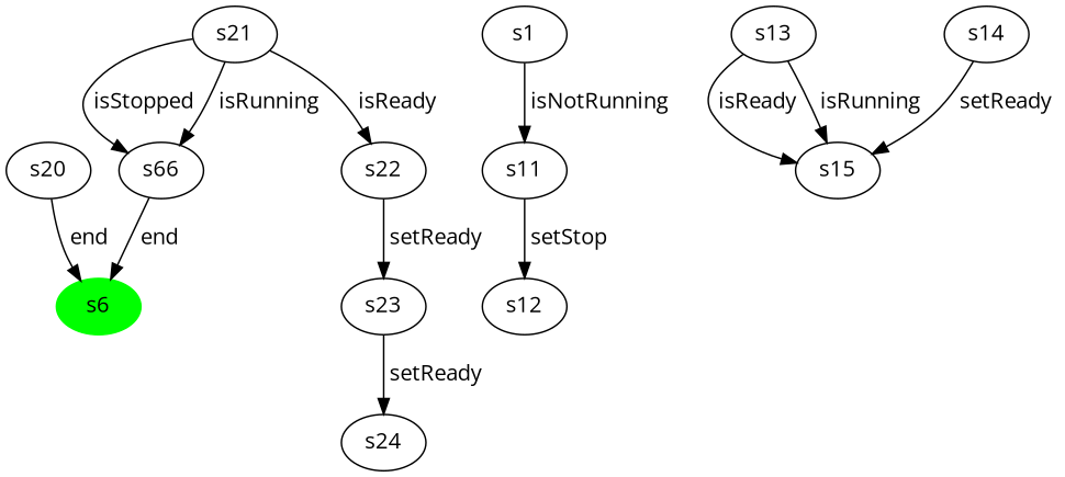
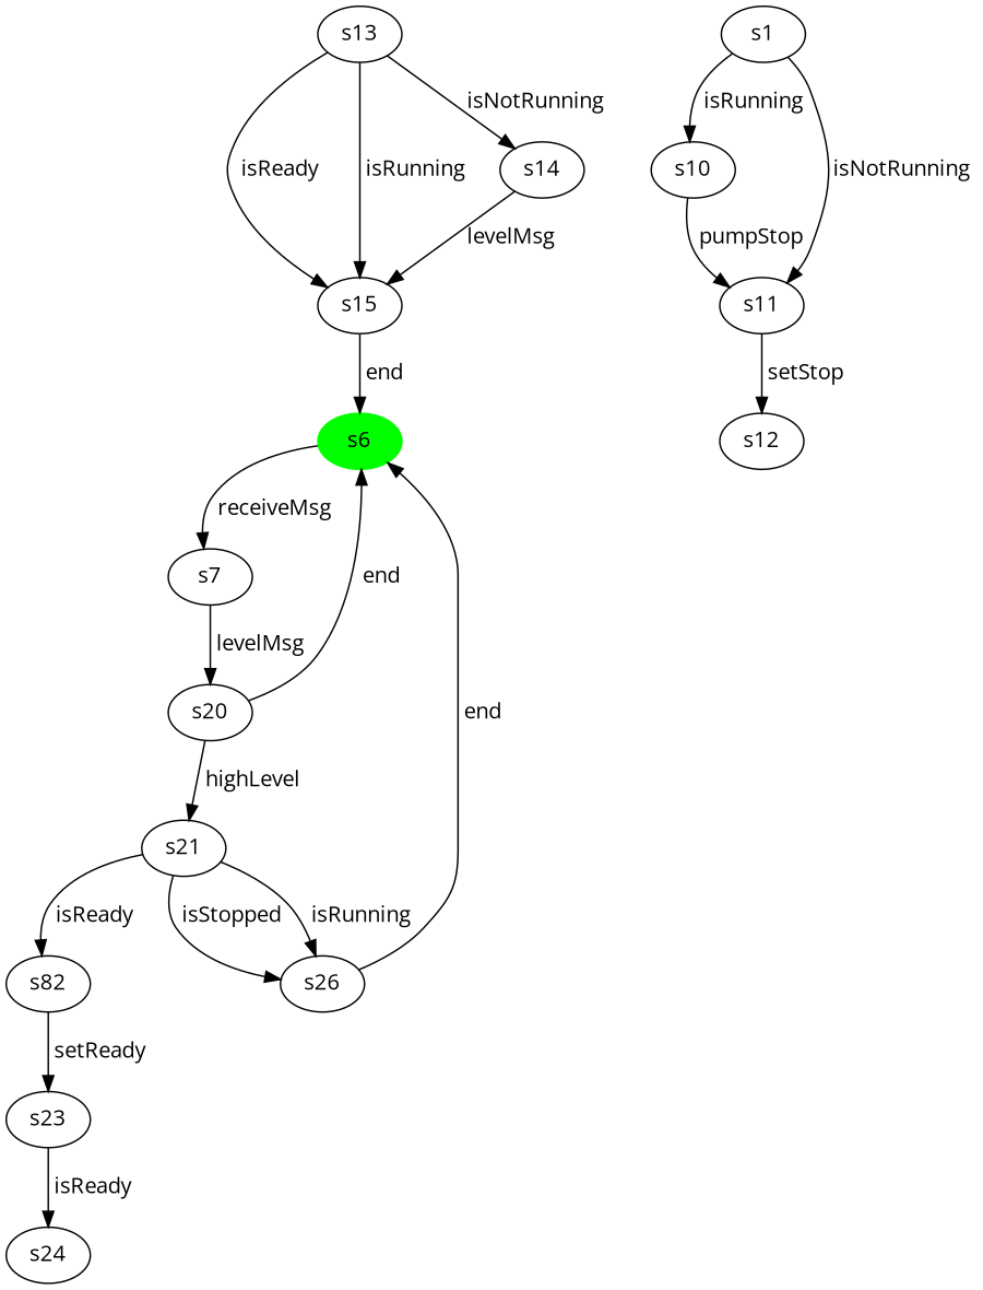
  digraph {
    fontname="Open Sans"
    rankdir=TB
    node [fontname="Open Sans"]
    edge [fontname="Open Sans"]
    n1 [color=green label=s6 style=filled]
+   n2 [label=s7]
    n3 [label=s20]
    n4 [label=s21]
-   n5 [label=s22]
-   n6 [label=s66]
+   n5 [label=s82]
+   n6 [label=s26]
    n7 [label=s1]
+   n8 [label=s10]
    n9 [label=s11]
    n10 [label=s13]
    n11 [label=s15]
    n12 [label=s14]
    n13 [label=s12]
    n14 [label=s23]
    n15 [label=s24]
+   n1 -> n2 [label=" receiveMsg "]
+   n2 -> n3 [label=" levelMsg "]
    n3 -> n1 [label=" end "]
+   n3 -> n4 [label=" highLevel "]
    n4 -> n5 [label=" isReady "]
    n4 -> n6 [label=" isStopped "]
    n4 -> n6 [label=" isRunning "]
    n5 -> n14 [label=" setReady "]
    n6 -> n1 [label=" end "]
+   n7 -> n8 [label=" isRunning "]
    n7 -> n9 [label=" isNotRunning "]
+   n8 -> n9 [label=" pumpStop "]
    n9 -> n13 [label=" setStop "]
    n10 -> n11 [label=" isReady "]
    n10 -> n11 [label=" isRunning "]
-   n12 -> n11 [label=" setReady "]
-   n14 -> n15 [label=" setReady "]
+   n10 -> n12 [label=" isNotRunning "]
+   n11 -> n1 [label=" end "]
+   n12 -> n11 [label=" levelMsg "]
+   n14 -> n15 [label=" isReady "]
  }
